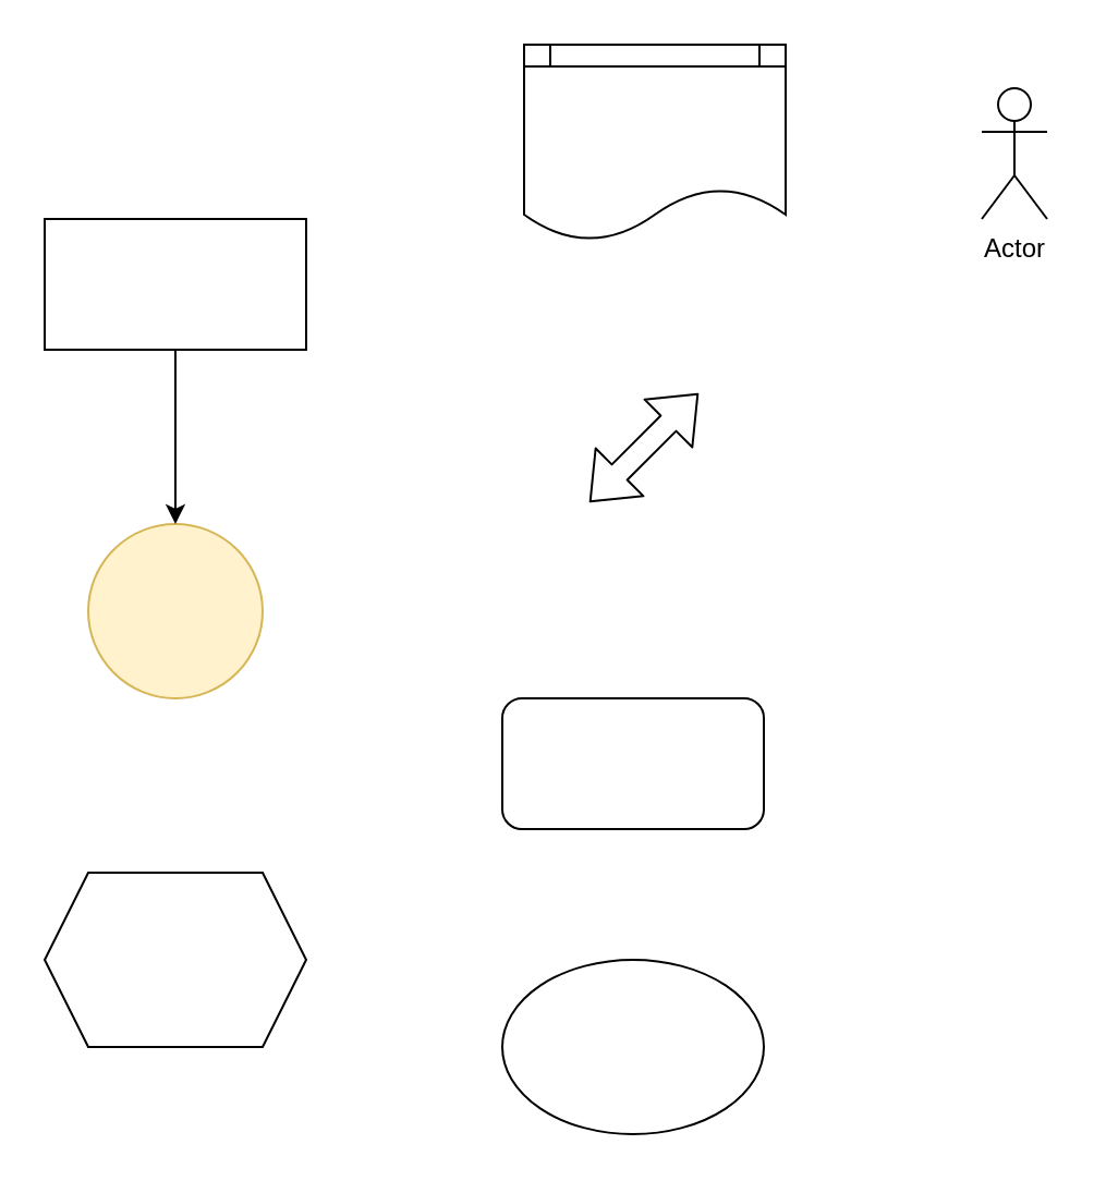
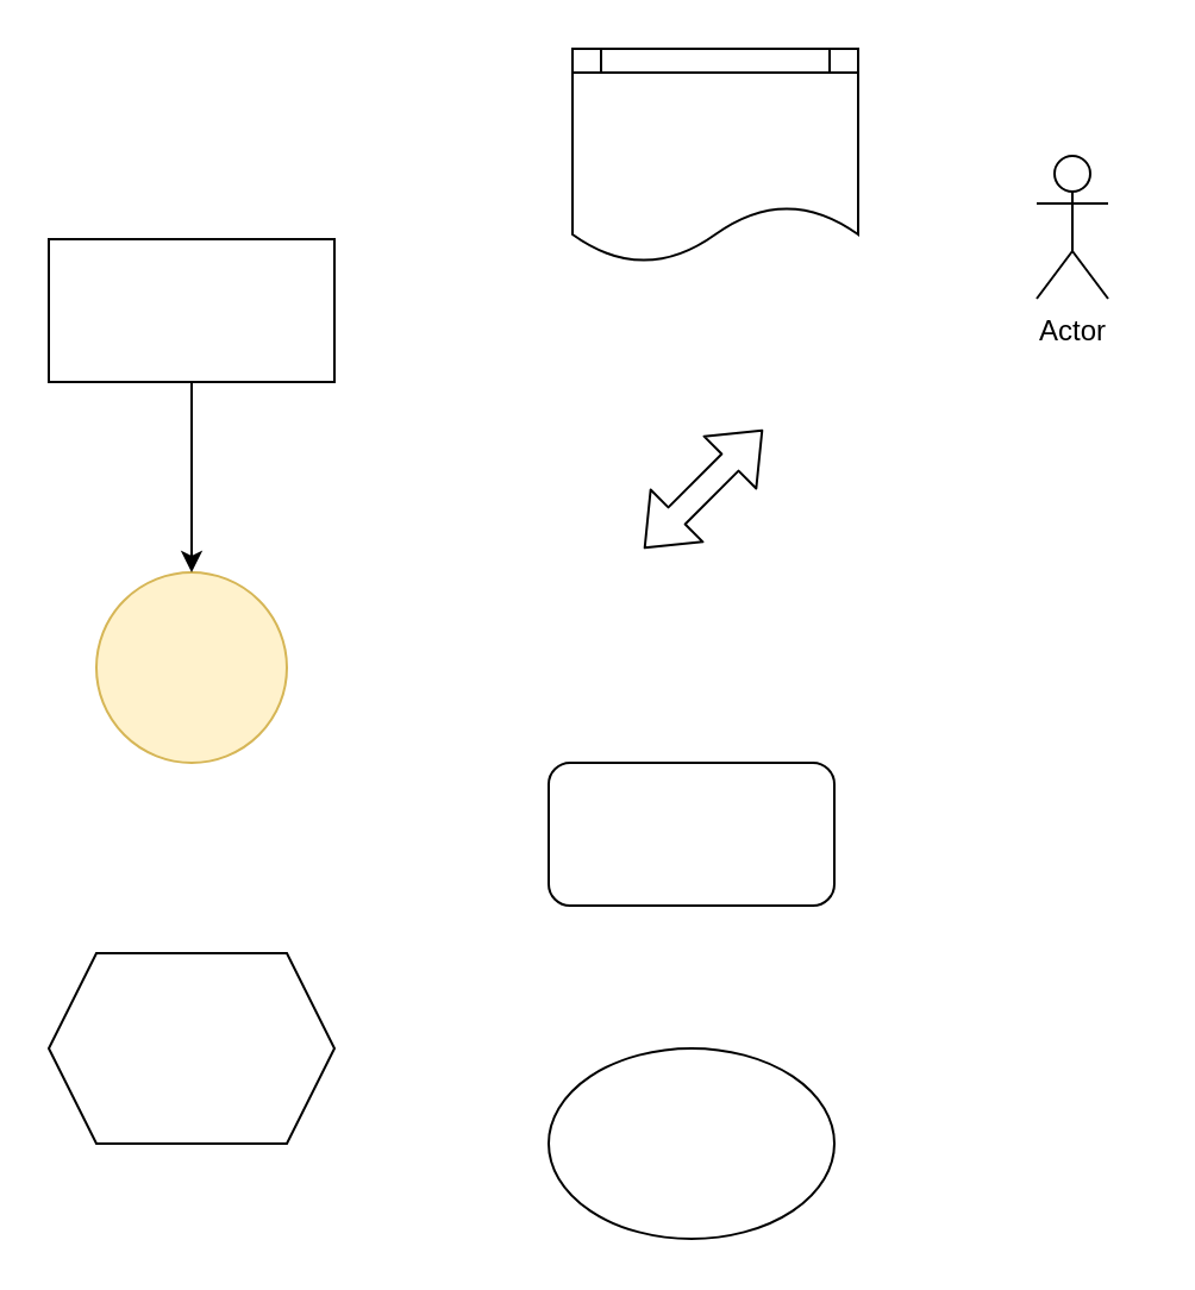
  <mxCell id="0" />
  <mxCell id="1" parent="0" />
  <mxCell id="2" value="" style="rounded=0;whiteSpace=wrap;html=1;" vertex="1" parent="1"><mxGeometry x="20" y="100" width="120" height="60" as="geometry" /></mxCell>
  <mxCell id="3" value="" style="ellipse;whiteSpace=wrap;html=1;aspect=fixed;fillColor=#fff2cc;strokeColor=#d6b656;" vertex="1" parent="1"><mxGeometry x="40" y="240" width="80" height="80" as="geometry" /></mxCell>
  <mxCell id="4" value="" style="shape=hexagon;perimeter=hexagonPerimeter2;whiteSpace=wrap;html=1;fixedSize=1;" vertex="1" parent="1"><mxGeometry x="20" y="400" width="120" height="80" as="geometry" /></mxCell>
  <mxCell id="5" value="" style="endArrow=classic;html=1;exitX=0.5;exitY=1;exitDx=0;exitDy=0;entryX=0.5;entryY=0;entryDx=0;entryDy=0;" edge="1" parent="1" source="2" target="3"><mxGeometry width="50" height="50" relative="1" as="geometry"><mxPoint x="130" y="270" as="sourcePoint" /><mxPoint x="180" y="220" as="targetPoint" /></mxGeometry></mxCell>
  <mxCell id="6" value="" style="shape=process;whiteSpace=wrap;html=1;backgroundOutline=1;" vertex="1" parent="1"><mxGeometry x="240" y="20" width="120" height="60" as="geometry" /></mxCell>
  <mxCell id="7" value="" style="rounded=1;whiteSpace=wrap;html=1;" vertex="1" parent="1"><mxGeometry x="230" y="320" width="120" height="60" as="geometry" /></mxCell>
  <mxCell id="8" value="" style="shape=flexArrow;endArrow=classic;startArrow=classic;html=1;" edge="1" parent="1"><mxGeometry width="50" height="50" relative="1" as="geometry"><mxPoint x="270" y="230" as="sourcePoint" /><mxPoint x="320" y="180" as="targetPoint" /></mxGeometry></mxCell>
  <mxCell id="9" value="" style="ellipse;whiteSpace=wrap;html=1;" vertex="1" parent="1"><mxGeometry x="230" y="440" width="120" height="80" as="geometry" /></mxCell>
  <mxCell id="10" value="" style="shape=document;whiteSpace=wrap;html=1;boundedLbl=1;" vertex="1" parent="1"><mxGeometry x="240" y="30" width="120" height="80" as="geometry" /></mxCell>
- <mxCell id="11" value="Actor" style="shape=umlActor;verticalLabelPosition=bottom;verticalAlign=top;html=1;" vertex="1" parent="1"><mxGeometry x="450" y="40" width="30" height="60" as="geometry" /></mxCell>
+ <mxCell id="11" value="Actor" style="shape=umlActor;verticalLabelPosition=bottom;verticalAlign=top;html=1;" vertex="1" parent="1"><mxGeometry x="435" y="65" width="30" height="60" as="geometry" /></mxCell>
